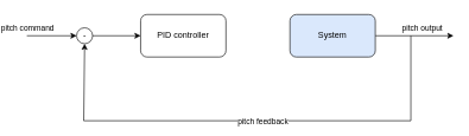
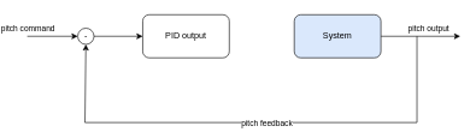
  <mxCell id="0" />
  <mxCell id="1" parent="0" />
- <mxCell id="2" value="PID controller" style="rounded=1;whiteSpace=wrap;html=1;" vertex="1" parent="1"><mxGeometry x="180" y="20" width="120" height="60" as="geometry" /></mxCell>
+ <mxCell id="2" value="PID output" style="rounded=1;whiteSpace=wrap;html=1;" vertex="1" parent="1"><mxGeometry x="180" y="20" width="120" height="60" as="geometry" /></mxCell>
  <mxCell id="3" value="" style="edgeStyle=orthogonalEdgeStyle;rounded=0;orthogonalLoop=1;jettySize=auto;html=1;" edge="1" parent="1" source="5"><mxGeometry relative="1" as="geometry"><mxPoint x="620" y="50" as="targetPoint" /></mxGeometry></mxCell>
  <mxCell id="4" value="pitch output" style="edgeLabel;html=1;align=center;verticalAlign=middle;resizable=0;points=[];" vertex="1" connectable="0" parent="3"><mxGeometry x="0.191" y="1" relative="1" as="geometry"><mxPoint y="-10" as="offset" /></mxGeometry></mxCell>
  <mxCell id="5" value="System" style="rounded=1;whiteSpace=wrap;html=1;fillColor=#dae8fc;" vertex="1" parent="1"><mxGeometry x="390" y="20" width="120" height="60" as="geometry" /></mxCell>
  <mxCell id="6" value="" style="endArrow=classic;html=1;rounded=0;entryX=0.5;entryY=1;entryDx=0;entryDy=0;" edge="1" parent="1" target="9"><mxGeometry width="50" height="50" relative="1" as="geometry"><mxPoint x="560" y="50" as="sourcePoint" /><mxPoint x="100" y="130" as="targetPoint" /><Array as="points"><mxPoint x="560" y="170" /><mxPoint x="100" y="170" /></Array></mxGeometry></mxCell>
  <mxCell id="7" value="pitch feedback" style="edgeLabel;html=1;align=center;verticalAlign=middle;resizable=0;points=[];" vertex="1" connectable="0" parent="6"><mxGeometry x="-0.044" y="1" relative="1" as="geometry"><mxPoint as="offset" /></mxGeometry></mxCell>
  <mxCell id="8" style="edgeStyle=orthogonalEdgeStyle;rounded=0;orthogonalLoop=1;jettySize=auto;html=1;exitX=1;exitY=0.5;exitDx=0;exitDy=0;entryX=0;entryY=0.5;entryDx=0;entryDy=0;" edge="1" parent="1" source="9" target="2"><mxGeometry relative="1" as="geometry" /></mxCell>
  <mxCell id="9" value="-" style="ellipse;whiteSpace=wrap;html=1;aspect=fixed;" vertex="1" parent="1"><mxGeometry x="90" y="38.75" width="22.5" height="22.5" as="geometry" /></mxCell>
  <mxCell id="10" value="" style="endArrow=classic;html=1;rounded=0;entryX=0;entryY=0.5;entryDx=0;entryDy=0;entryPerimeter=0;" edge="1" parent="1" target="9"><mxGeometry width="50" height="50" relative="1" as="geometry"><mxPoint x="20" y="50" as="sourcePoint" /><mxPoint x="270" y="30" as="targetPoint" /></mxGeometry></mxCell>
  <mxCell id="11" value="pitch command" style="edgeLabel;html=1;align=center;verticalAlign=middle;resizable=0;points=[];" vertex="1" connectable="0" parent="10"><mxGeometry x="-0.308" y="2" relative="1" as="geometry"><mxPoint x="-24" y="-9" as="offset" /></mxGeometry></mxCell>
